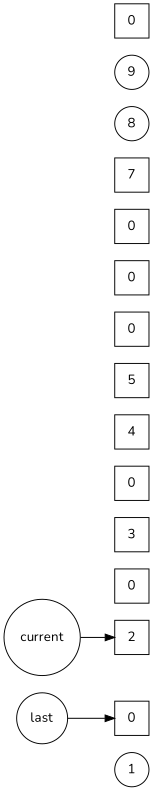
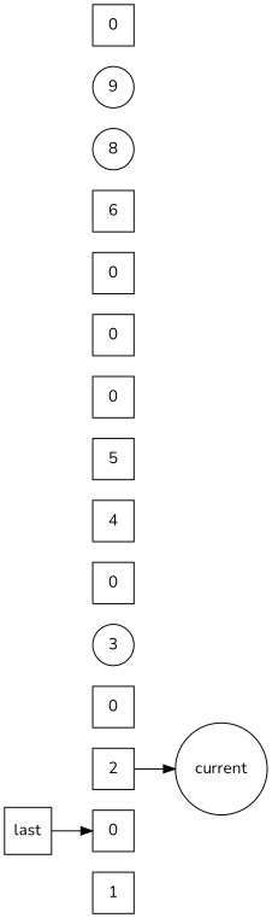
  digraph {
    fontname=Nunito
    rankdir=LR
    node [fontname=Nunito shape=square]
    edge [fontname=Nunito]
-   n1 [label=1 shape=circle]
+   n1 [label=1]
    n2 [label=0]
    n3 [label=2]
    n4 [label=0]
-   n5 [label=3]
+   n5 [label=3 shape=circle]
    n6 [label=0]
    n7 [label=4]
    n8 [label=5]
    n9 [label=0]
    n10 [label=0]
    n11 [label=0]
-   n12 [label=7]
+   n12 [label=6]
    n13 [label=8 shape=circle]
    n14 [label=9 shape=circle]
    n15 [label=0]
    current [shape=circle]
-   last [shape=circle]
+   last
    subgraph sub_1 {
      rank=same
      n1
      n2
      n3
      n4
      n5
      n6
      n7
      n8
      n9
      n10
      n11
      n12
      n13
      n14
      n15
    }
-   current -> n3
+   n3 -> current
    last -> n2
  }
